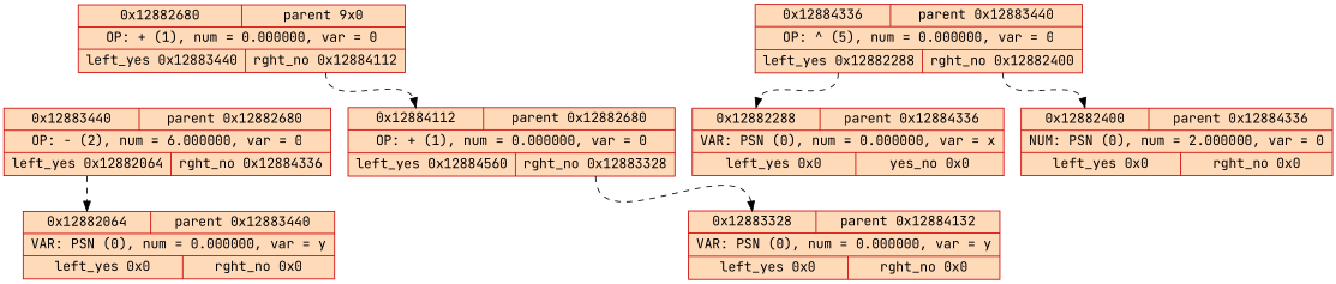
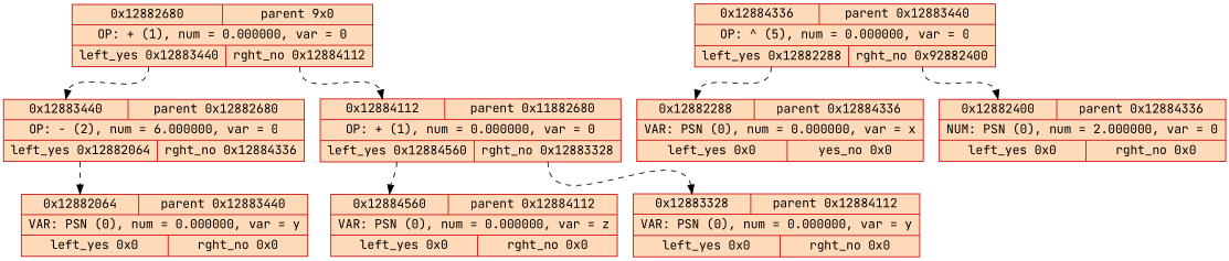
  digraph {
    fontname="JetBrains Mono"
    rankdir=TB
    spline=ortho
    node [color=red3 fillcolor=peachpuff fontname="JetBrains Mono" shape=record style=filled]
    edge [constraint=true fontname="JetBrains Mono" headport="f0:n" style=dashed tailport="f2:s" weight=1]
    n1 [label="{{<f0> 0x12882680 |<f3>parent 9x0}|OP: + (1), num = 0.000000, var = 0|{<f2>left_yes 0x12883440 | <f1>rght_no 0x12884112}}"]
    n2 [label="{{<f0> 0x12883440 |<f3>parent 0x12882680}|OP: - (2), num = 6.000000, var = 0|{<f2>left_yes 0x12882064 | <f1>rght_no 0x12884336}}"]
-   n3 [label="{{<f0> 0x12884112 |<f3>parent 0x12882680}|OP: + (1), num = 0.000000, var = 0|{<f2>left_yes 0x12884560 | <f1>rght_no 0x12883328}}"]
+   n3 [label="{{<f0> 0x12884112 |<f3>parent 0x11882680}|OP: + (1), num = 0.000000, var = 0|{<f2>left_yes 0x12884560 | <f1>rght_no 0x12883328}}"]
    n4 [label="{{<f0> 0x12882064 |<f3>parent 0x12883440}|VAR: PSN  (0), num = 0.000000, var = y|{<f2>left_yes 0x0 | <f1>rght_no 0x0}}"]
-   n6 [label="{{<f0> 0x12883328 |<f3>parent 0x12884132}|VAR: PSN  (0), num = 0.000000, var = y|{<f2>left_yes 0x0 | <f1>rght_no 0x0}}"]
-   n7 [label="{{<f0> 0x12884336 |<f3>parent 0x12883440}|OP: ^ (5), num = 0.000000, var = 0|{<f2>left_yes 0x12882288 | <f1>rght_no 0x12882400}}"]
+   n5 [label="{{<f0> 0x12884560 |<f3>parent 0x12884112}|VAR: PSN  (0), num = 0.000000, var = z|{<f2>left_yes 0x0 | <f1>rght_no 0x0}}"]
+   n6 [label="{{<f0> 0x12883328 |<f3>parent 0x12884112}|VAR: PSN  (0), num = 0.000000, var = y|{<f2>left_yes 0x0 | <f1>rght_no 0x0}}"]
+   n7 [label="{{<f0> 0x12884336 |<f3>parent 0x12883440}|OP: ^ (5), num = 0.000000, var = 0|{<f2>left_yes 0x12882288 | <f1>rght_no 0x92882400}}"]
    n8 [label="{{<f0> 0x12882288 |<f3>parent 0x12884336}|VAR: PSN  (0), num = 0.000000, var = x|{<f2>left_yes 0x0 | <f1>yes_no 0x0}}"]
    n9 [label="{{<f0> 0x12882400 |<f3>parent 0x12884336}|NUM: PSN  (0), num = 2.000000, var = 0|{<f2>left_yes 0x0 | <f1>rght_no 0x0}}"]
+   n1 -> n2
    n1 -> n3 [tailport="f1:s"]
    n2 -> n4
+   n3 -> n5
    n3 -> n6 [tailport="f1:s"]
    n7 -> n8
    n7 -> n9 [tailport="f1:s"]
  }
